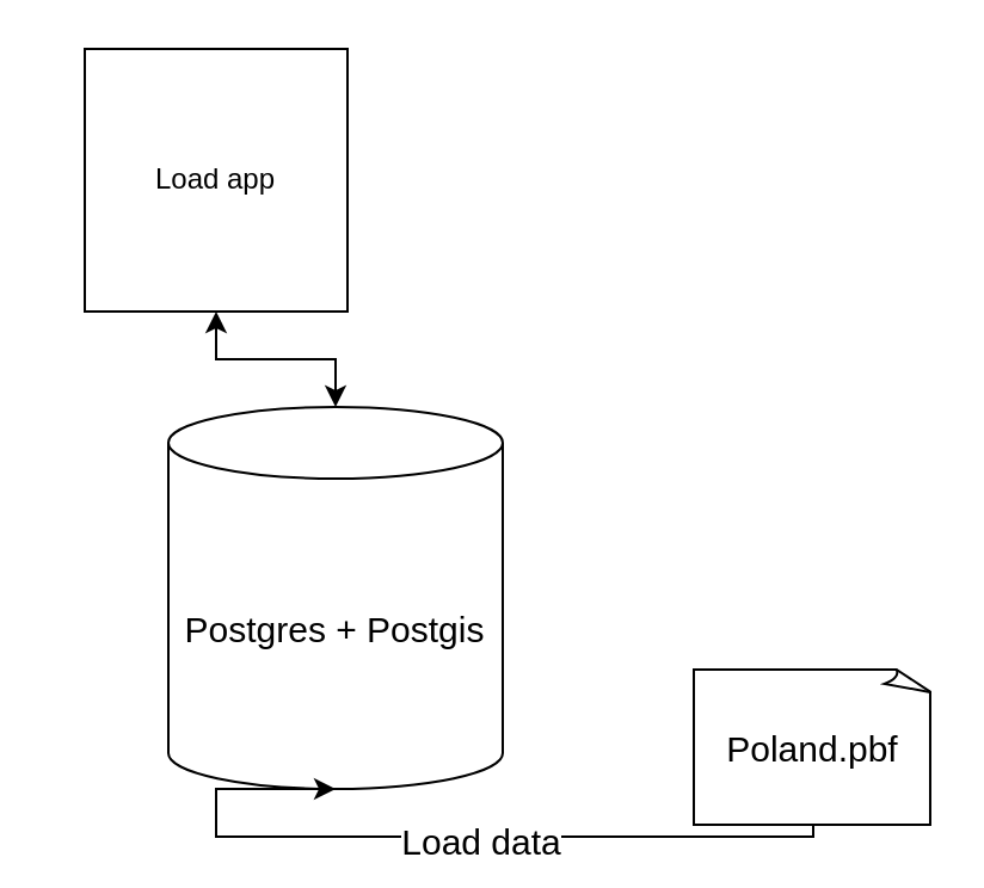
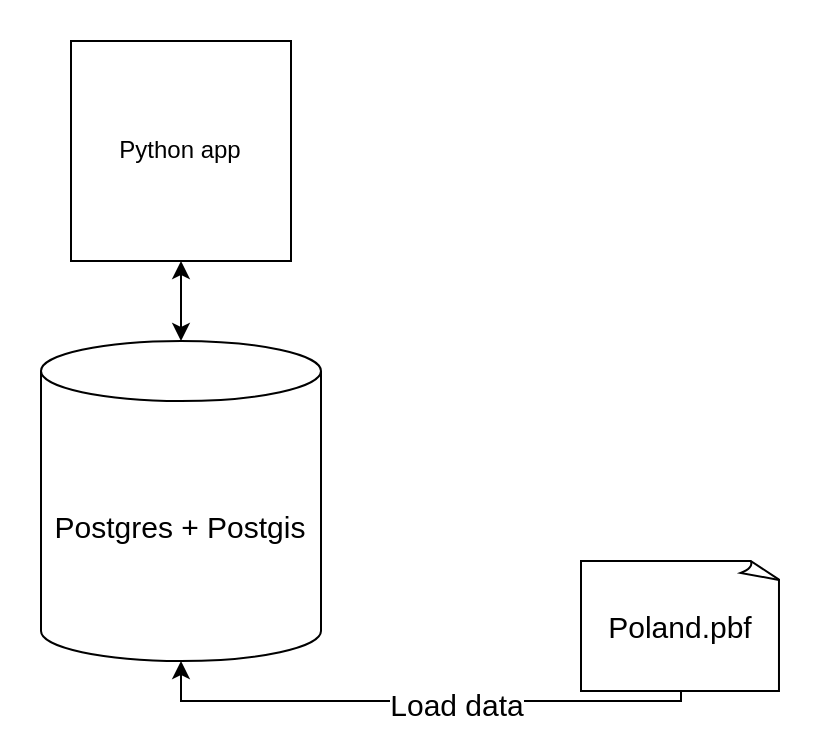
  <mxCell id="0" />
  <mxCell id="1" parent="0" />
- <mxCell id="2" value="Postgres + Postgis" style="shape=cylinder3;whiteSpace=wrap;html=1;boundedLbl=1;backgroundOutline=1;size=15;fontSize=15;" parent="1" vertex="1"><mxGeometry x="70" y="170" width="140" height="160" as="geometry" /></mxCell>
+ <mxCell id="2" value="Postgres + Postgis" style="shape=cylinder3;whiteSpace=wrap;html=1;boundedLbl=1;backgroundOutline=1;size=15;fontSize=15;" parent="1" vertex="1"><mxGeometry x="20" y="170" width="140" height="160" as="geometry" /></mxCell>
  <mxCell id="3" value="Poland.pbf" style="whiteSpace=wrap;html=1;shape=mxgraph.basic.document;fontSize=15;" parent="1" vertex="1"><mxGeometry x="290" y="280" width="100" height="65" as="geometry" /></mxCell>
  <mxCell id="4" style="edgeStyle=orthogonalEdgeStyle;rounded=0;orthogonalLoop=1;jettySize=auto;html=1;entryX=0.5;entryY=1;entryDx=0;entryDy=0;entryPerimeter=0;fontSize=15;" parent="1" source="3" target="2" edge="1"><mxGeometry relative="1" as="geometry"><Array as="points"><mxPoint x="90" y="350" /></Array></mxGeometry></mxCell>
  <mxCell id="5" value="&lt;font&gt;Load data&lt;/font&gt;" style="edgeLabel;html=1;align=center;verticalAlign=middle;resizable=0;points=[];fontSize=15;" parent="4" vertex="1" connectable="0"><mxGeometry x="0.05" y="1" relative="1" as="geometry"><mxPoint x="26" as="offset" /></mxGeometry></mxCell>
- <mxCell id="6" value="Load app" style="whiteSpace=wrap;html=1;aspect=fixed;" parent="1" vertex="1"><mxGeometry x="35" y="20" width="110" height="110" as="geometry" /></mxCell>
+ <mxCell id="6" value="Python app" style="whiteSpace=wrap;html=1;aspect=fixed;" parent="1" vertex="1"><mxGeometry x="35" y="20" width="110" height="110" as="geometry" /></mxCell>
  <mxCell id="7" style="edgeStyle=orthogonalEdgeStyle;rounded=0;orthogonalLoop=1;jettySize=auto;html=1;exitX=0.5;exitY=1;exitDx=0;exitDy=0;entryX=0.5;entryY=0;entryDx=0;entryDy=0;entryPerimeter=0;startArrow=classic;startFill=1;" parent="1" source="6" target="2" edge="1"><mxGeometry relative="1" as="geometry" /></mxCell>
